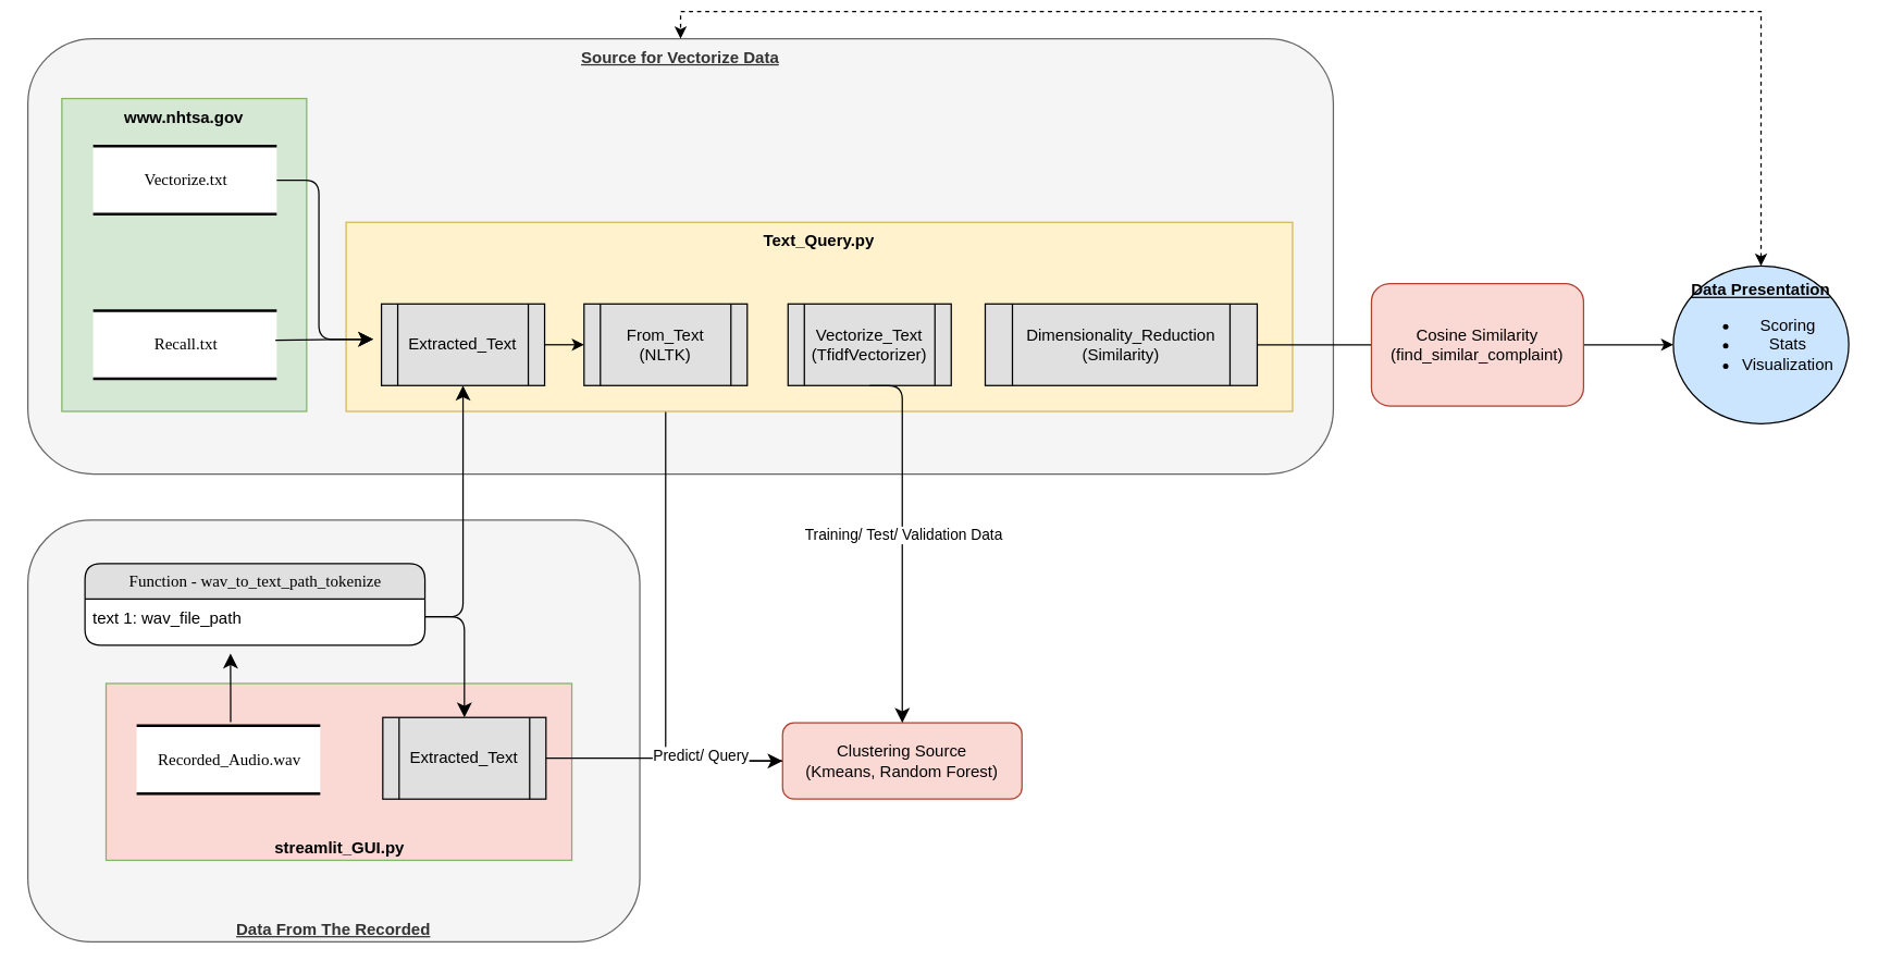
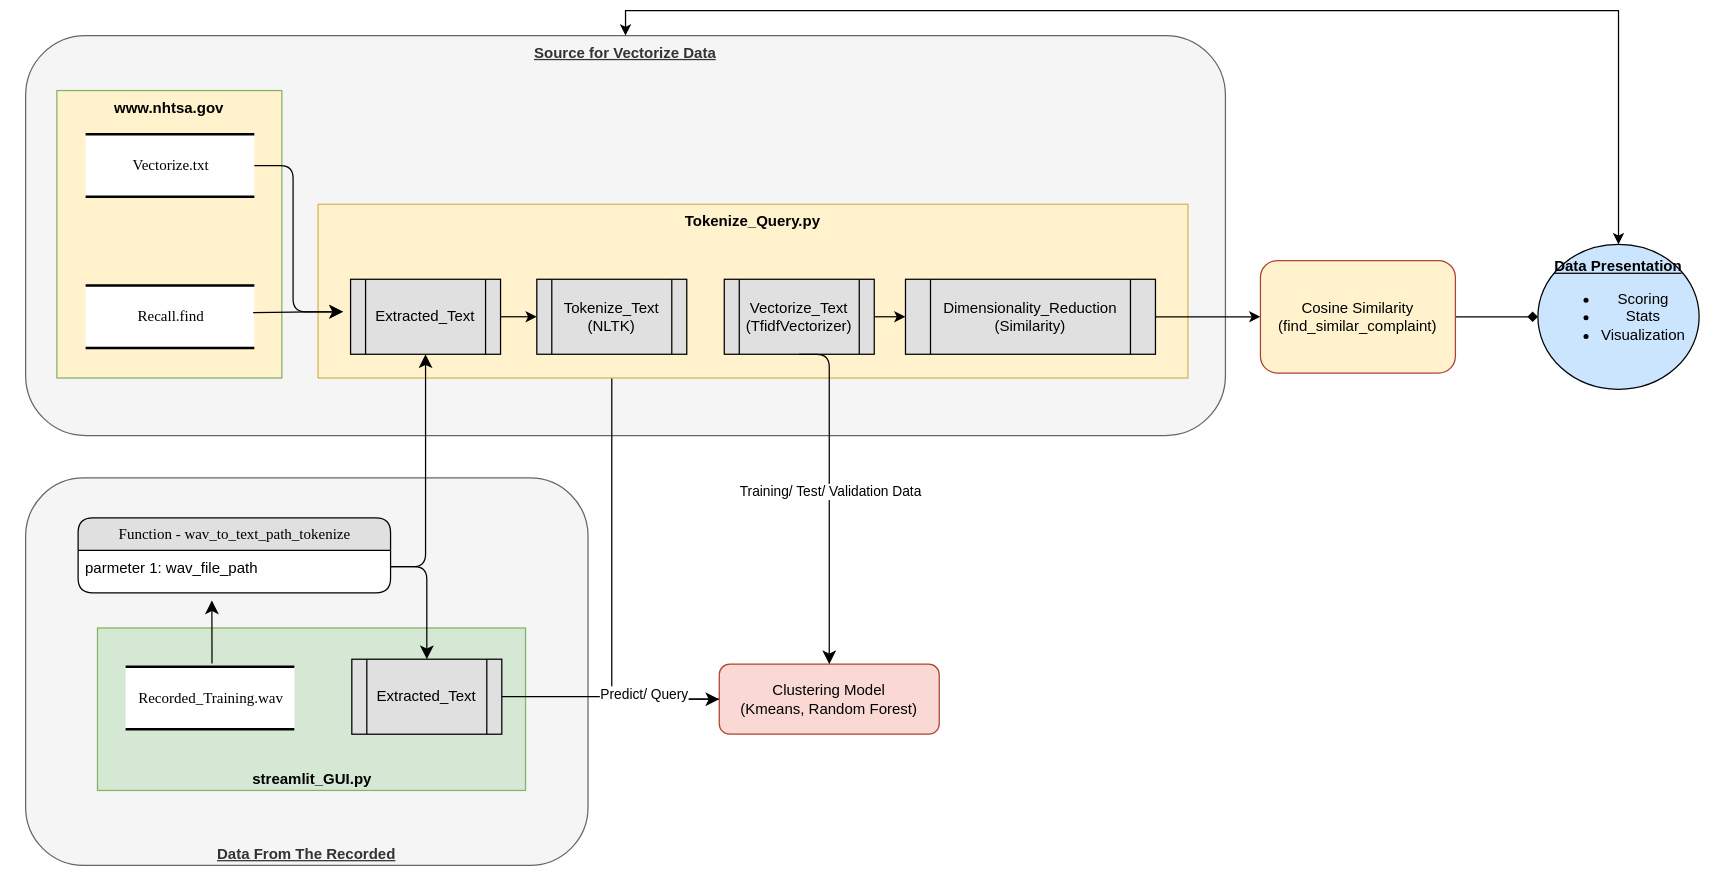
  <mxCell id="0" />
  <mxCell id="1" parent="0" />
  <mxCell id="2" value="&lt;font style=&quot;font-size: 12px;&quot;&gt;&lt;b&gt;&lt;u&gt;Source for Vectorize Data&lt;/u&gt;&lt;/b&gt;&lt;/font&gt;" style="rounded=1;whiteSpace=wrap;html=1;fillColor=#f5f5f5;fontColor=#333333;strokeColor=#666666;verticalAlign=top;" vertex="1" parent="1"><mxGeometry x="20" y="20.8" width="960" height="320" as="geometry" /></mxCell>
  <mxCell id="3" value="&lt;font style=&quot;&quot;&gt;&lt;font style=&quot;font-size: 12px;&quot;&gt;&lt;b&gt;&lt;u&gt;Data From The Recorded&lt;/u&gt;&lt;/b&gt;&lt;/font&gt;&lt;br&gt;&lt;/font&gt;" style="rounded=1;whiteSpace=wrap;html=1;fillColor=#f5f5f5;strokeColor=#666666;fontColor=#333333;verticalAlign=bottom;" vertex="1" parent="1"><mxGeometry x="20" y="374.8" width="450" height="310" as="geometry" /></mxCell>
  <mxCell id="4" value="Function -&amp;nbsp;wav_to_text_path_tokenize" style="swimlane;html=1;fontStyle=0;childLayout=stackLayout;horizontal=1;startSize=26;fillColor=#e0e0e0;horizontalStack=0;resizeParent=1;resizeLast=0;collapsible=1;marginBottom=0;swimlaneFillColor=#ffffff;align=center;rounded=1;shadow=0;comic=0;labelBackgroundColor=none;strokeWidth=1;fontFamily=Verdana;fontSize=12" vertex="1" parent="1"><mxGeometry x="62" y="406.8" width="250" height="60" as="geometry" /></mxCell>
- <mxCell id="5" value="text 1:&amp;nbsp;wav_file_path" style="text;html=1;strokeColor=none;fillColor=none;spacingLeft=4;spacingRight=4;whiteSpace=wrap;overflow=hidden;rotatable=0;points=[[0,0.5],[1,0.5]];portConstraint=eastwest;" vertex="1" parent="4"><mxGeometry y="26" width="250" height="26" as="geometry" /></mxCell>
+ <mxCell id="5" value="parmeter 1:&amp;nbsp;wav_file_path" style="text;html=1;strokeColor=none;fillColor=none;spacingLeft=4;spacingRight=4;whiteSpace=wrap;overflow=hidden;rotatable=0;points=[[0,0.5],[1,0.5]];portConstraint=eastwest;" vertex="1" parent="4"><mxGeometry y="26" width="250" height="26" as="geometry" /></mxCell>
  <mxCell id="6" value="" style="edgeStyle=orthogonalEdgeStyle;rounded=0;orthogonalLoop=1;jettySize=auto;html=1;" edge="1" parent="1" source="7" target="27"><mxGeometry relative="1" as="geometry" /></mxCell>
- <mxCell id="7" value="&lt;font style=&quot;&quot;&gt;&lt;font style=&quot;font-size: 12px;&quot;&gt;Clustering Source&lt;br&gt;&lt;/font&gt;(Kmeans, Random Forest)&lt;br&gt;&lt;/font&gt;" style="rounded=1;whiteSpace=wrap;html=1;fillColor=#fad9d5;strokeColor=#ae4132;" vertex="1" parent="1"><mxGeometry x="575" y="523.8" width="176" height="56" as="geometry" /></mxCell>
+ <mxCell id="7" value="&lt;font style=&quot;&quot;&gt;&lt;font style=&quot;font-size: 12px;&quot;&gt;Clustering Model&lt;br&gt;&lt;/font&gt;(Kmeans, Random Forest)&lt;br&gt;&lt;/font&gt;" style="rounded=1;whiteSpace=wrap;html=1;fillColor=#fad9d5;strokeColor=#ae4132;" vertex="1" parent="1"><mxGeometry x="575" y="523.8" width="176" height="56" as="geometry" /></mxCell>
  <mxCell id="8" value="&lt;font style=&quot;font-size: 12px;&quot;&gt;&lt;b&gt;&lt;u&gt;Data Presentation&lt;/u&gt;&lt;/b&gt;&lt;br&gt;&lt;ul&gt;&lt;li&gt;&lt;font style=&quot;font-size: 12px;&quot;&gt;Scoring&lt;/font&gt;&lt;/li&gt;&lt;li&gt;&lt;font style=&quot;font-size: 12px;&quot;&gt;Stats&lt;/font&gt;&lt;/li&gt;&lt;li&gt;&lt;font style=&quot;font-size: 12px;&quot;&gt;Visualization&lt;/font&gt;&lt;/li&gt;&lt;/ul&gt;&lt;br&gt;&lt;/font&gt;" style="ellipse;whiteSpace=wrap;html=1;fillColor=#CCE5FF;" vertex="1" parent="1"><mxGeometry x="1230" y="187.8" width="129" height="116" as="geometry" /></mxCell>
- <mxCell id="9" value="" style="edgeStyle=orthogonalEdgeStyle;rounded=0;orthogonalLoop=1;jettySize=auto;html=1;entryX=0.5;entryY=0;entryDx=0;entryDy=0;startArrow=classic;startFill=1;exitX=0.5;exitY=0;exitDx=0;exitDy=0;dashed=1;" edge="1" parent="1" source="8" target="2"><mxGeometry relative="1" as="geometry"><mxPoint x="1560" y="10.8" as="sourcePoint" /><mxPoint x="600" y="-185.2" as="targetPoint" /></mxGeometry></mxCell>
- <mxCell id="10" value="&lt;b&gt;Text_Query.py&lt;/b&gt;" style="rounded=0;whiteSpace=wrap;html=1;verticalAlign=top;fillColor=#fff2cc;strokeColor=#d6b656;" vertex="1" parent="1"><mxGeometry x="254" y="155.8" width="696" height="139" as="geometry" /></mxCell>
+ <mxCell id="9" value="" style="edgeStyle=orthogonalEdgeStyle;rounded=0;orthogonalLoop=1;jettySize=auto;html=1;entryX=0.5;entryY=0;entryDx=0;entryDy=0;startArrow=classic;startFill=1;exitX=0.5;exitY=0;exitDx=0;exitDy=0;" edge="1" parent="1" source="8" target="2"><mxGeometry relative="1" as="geometry"><mxPoint x="1560" y="10.8" as="sourcePoint" /><mxPoint x="600" y="-185.2" as="targetPoint" /></mxGeometry></mxCell>
+ <mxCell id="10" value="&lt;b&gt;Tokenize_Query.py&lt;/b&gt;" style="rounded=0;whiteSpace=wrap;html=1;verticalAlign=top;fillColor=#fff2cc;strokeColor=#d6b656;" vertex="1" parent="1"><mxGeometry x="254" y="155.8" width="696" height="139" as="geometry" /></mxCell>
+ <mxCell id="11" style="edgeStyle=orthogonalEdgeStyle;rounded=0;orthogonalLoop=1;jettySize=auto;html=1;exitX=1;exitY=0.5;exitDx=0;exitDy=0;entryX=0;entryY=0.5;entryDx=0;entryDy=0;" edge="1" parent="1" source="12" target="29"><mxGeometry relative="1" as="geometry" /></mxCell>
  <mxCell id="12" value="Vectorize_Text&lt;br&gt;(TfidfVectorizer)" style="shape=process;whiteSpace=wrap;html=1;backgroundOutline=1;fillColor=#E0E0E0;" vertex="1" parent="1"><mxGeometry x="579" y="215.8" width="120" height="60" as="geometry" /></mxCell>
  <mxCell id="13" style="edgeStyle=orthogonalEdgeStyle;rounded=0;orthogonalLoop=1;jettySize=auto;html=1;exitX=1;exitY=0.5;exitDx=0;exitDy=0;entryX=0;entryY=0.5;entryDx=0;entryDy=0;" edge="1" parent="1" source="14" target="27"><mxGeometry relative="1" as="geometry" /></mxCell>
  <mxCell id="14" value="Extracted_Text" style="shape=process;whiteSpace=wrap;html=1;backgroundOutline=1;fillColor=#E0E0E0;" vertex="1" parent="1"><mxGeometry x="280" y="215.8" width="120" height="60" as="geometry" /></mxCell>
- <mxCell id="15" value="&lt;b&gt;www.nhtsa.gov&lt;/b&gt;" style="rounded=0;whiteSpace=wrap;html=1;verticalAlign=top;fillColor=#d5e8d4;strokeColor=#82b366;" vertex="1" parent="1"><mxGeometry x="45" y="64.8" width="180" height="230" as="geometry" /></mxCell>
- <mxCell id="16" value="Recall.txt" style="html=1;rounded=0;shadow=0;comic=0;labelBackgroundColor=none;strokeWidth=2;fontFamily=Verdana;fontSize=12;align=center;shape=mxgraph.ios7ui.horLines;" vertex="1" parent="1"><mxGeometry x="68" y="220.8" width="135" height="50" as="geometry" /></mxCell>
+ <mxCell id="15" value="&lt;b&gt;www.nhtsa.gov&lt;/b&gt;" style="rounded=0;whiteSpace=wrap;html=1;verticalAlign=top;fillColor=#fff2cc;strokeColor=#82b366;" vertex="1" parent="1"><mxGeometry x="45" y="64.8" width="180" height="230" as="geometry" /></mxCell>
+ <mxCell id="16" value="Recall.find" style="html=1;rounded=0;shadow=0;comic=0;labelBackgroundColor=none;strokeWidth=2;fontFamily=Verdana;fontSize=12;align=center;shape=mxgraph.ios7ui.horLines;" vertex="1" parent="1"><mxGeometry x="68" y="220.8" width="135" height="50" as="geometry" /></mxCell>
  <mxCell id="17" value="Vectorize.txt" style="html=1;rounded=0;shadow=0;comic=0;labelBackgroundColor=none;strokeWidth=2;fontFamily=Verdana;fontSize=12;align=center;shape=mxgraph.ios7ui.horLines;" vertex="1" parent="1"><mxGeometry x="68" y="99.8" width="135" height="50" as="geometry" /></mxCell>
  <mxCell id="18" value="" style="edgeStyle=orthogonalEdgeStyle;html=1;labelBackgroundColor=none;startFill=0;startSize=8;endFill=1;endSize=8;fontFamily=Verdana;fontSize=12;" edge="1" parent="1" source="17"><mxGeometry relative="1" as="geometry"><Array as="points"><mxPoint x="234" y="124.8" /><mxPoint x="234" y="241.8" /></Array><mxPoint x="179" y="10.8" as="sourcePoint" /><mxPoint x="274" y="241.8" as="targetPoint" /></mxGeometry></mxCell>
  <mxCell id="19" style="edgeStyle=orthogonalEdgeStyle;html=1;labelBackgroundColor=none;startFill=0;startSize=8;endFill=1;endSize=8;fontFamily=Verdana;fontSize=12;exitX=0.993;exitY=0.434;exitDx=0;exitDy=0;exitPerimeter=0;" edge="1" parent="1" source="16"><mxGeometry relative="1" as="geometry"><Array as="points"><mxPoint x="258" y="241.8" /><mxPoint x="258" y="242.8" /></Array><mxPoint x="294" y="241.8" as="sourcePoint" /><mxPoint x="274" y="241.8" as="targetPoint" /></mxGeometry></mxCell>
- <mxCell id="20" value="&lt;b&gt;streamlit_GUI.py&lt;/b&gt;" style="rounded=0;whiteSpace=wrap;html=1;verticalAlign=bottom;fillColor=#fad9d5;strokeColor=#82b366;" vertex="1" parent="1"><mxGeometry x="77.5" y="494.8" width="342.5" height="130" as="geometry" /></mxCell>
- <mxCell id="21" value="Recorded_Audio.wav" style="html=1;rounded=0;shadow=0;comic=0;labelBackgroundColor=none;strokeWidth=2;fontFamily=Verdana;fontSize=12;align=center;shape=mxgraph.ios7ui.horLines;" vertex="1" parent="1"><mxGeometry x="100" y="525.8" width="135" height="50" as="geometry" /></mxCell>
+ <mxCell id="20" value="&lt;b&gt;streamlit_GUI.py&lt;/b&gt;" style="rounded=0;whiteSpace=wrap;html=1;verticalAlign=bottom;fillColor=#d5e8d4;strokeColor=#82b366;" vertex="1" parent="1"><mxGeometry x="77.5" y="494.8" width="342.5" height="130" as="geometry" /></mxCell>
+ <mxCell id="21" value="Recorded_Training.wav" style="html=1;rounded=0;shadow=0;comic=0;labelBackgroundColor=none;strokeWidth=2;fontFamily=Verdana;fontSize=12;align=center;shape=mxgraph.ios7ui.horLines;" vertex="1" parent="1"><mxGeometry x="100" y="525.8" width="135" height="50" as="geometry" /></mxCell>
  <mxCell id="22" value="Extracted_Text" style="shape=process;whiteSpace=wrap;html=1;backgroundOutline=1;fillColor=#E0E0E0;" vertex="1" parent="1"><mxGeometry x="281" y="519.8" width="120" height="60" as="geometry" /></mxCell>
  <mxCell id="23" style="edgeStyle=orthogonalEdgeStyle;html=1;labelBackgroundColor=none;startFill=0;startSize=8;endFill=1;endSize=8;fontFamily=Verdana;fontSize=12;exitX=0.512;exitY=-0.051;exitDx=0;exitDy=0;exitPerimeter=0;" edge="1" parent="1" source="21"><mxGeometry relative="1" as="geometry"><Array as="points" /><mxPoint x="178" y="279.8" as="sourcePoint" /><mxPoint x="169" y="472.8" as="targetPoint" /></mxGeometry></mxCell>
  <mxCell id="24" style="edgeStyle=orthogonalEdgeStyle;html=1;labelBackgroundColor=none;startFill=0;startSize=8;endFill=1;endSize=8;fontFamily=Verdana;fontSize=12;entryX=0.5;entryY=0;entryDx=0;entryDy=0;exitX=1;exitY=0.5;exitDx=0;exitDy=0;" edge="1" parent="1" source="5" target="22"><mxGeometry relative="1" as="geometry"><Array as="points" /><mxPoint x="766" y="448.8" as="sourcePoint" /><mxPoint x="790" y="285.8" as="targetPoint" /></mxGeometry></mxCell>
  <mxCell id="25" style="edgeStyle=orthogonalEdgeStyle;html=1;labelBackgroundColor=none;startFill=0;startSize=8;endFill=1;endSize=8;fontFamily=Verdana;fontSize=12;entryX=0;entryY=0.5;entryDx=0;entryDy=0;" edge="1" parent="1" source="22" target="7"><mxGeometry relative="1" as="geometry"><Array as="points" /><mxPoint x="1060" y="631.8" as="sourcePoint" /><mxPoint x="1012" y="254.8" as="targetPoint" /></mxGeometry></mxCell>
  <mxCell id="26" value="Predict/ Query" style="edgeLabel;html=1;align=center;verticalAlign=middle;resizable=0;points=[];" vertex="1" connectable="0" parent="25"><mxGeometry x="-0.006" y="-1" relative="1" as="geometry"><mxPoint x="27" y="-2" as="offset" /></mxGeometry></mxCell>
- <mxCell id="27" value="From_Text&lt;br&gt;(NLTK)" style="shape=process;whiteSpace=wrap;html=1;backgroundOutline=1;fillColor=#E0E0E0;" vertex="1" parent="1"><mxGeometry x="429" y="215.8" width="120" height="60" as="geometry" /></mxCell>
- <mxCell id="28" style="edgeStyle=orthogonalEdgeStyle;rounded=0;orthogonalLoop=1;jettySize=auto;html=1;exitX=1;exitY=0.5;exitDx=0;exitDy=0;entryX=0;entryY=0.5;entryDx=0;entryDy=0;endArrow=none;" edge="1" parent="1" source="29" target="32"><mxGeometry relative="1" as="geometry" /></mxCell>
+ <mxCell id="27" value="Tokenize_Text&lt;br&gt;(NLTK)" style="shape=process;whiteSpace=wrap;html=1;backgroundOutline=1;fillColor=#E0E0E0;" vertex="1" parent="1"><mxGeometry x="429" y="215.8" width="120" height="60" as="geometry" /></mxCell>
+ <mxCell id="28" style="edgeStyle=orthogonalEdgeStyle;rounded=0;orthogonalLoop=1;jettySize=auto;html=1;exitX=1;exitY=0.5;exitDx=0;exitDy=0;entryX=0;entryY=0.5;entryDx=0;entryDy=0;" edge="1" parent="1" source="29" target="32"><mxGeometry relative="1" as="geometry" /></mxCell>
  <mxCell id="29" value="Dimensionality_Reduction&lt;br&gt;(Similarity)" style="shape=process;whiteSpace=wrap;html=1;backgroundOutline=1;fillColor=#E0E0E0;" vertex="1" parent="1"><mxGeometry x="724" y="215.8" width="200" height="60" as="geometry" /></mxCell>
  <mxCell id="30" style="edgeStyle=orthogonalEdgeStyle;html=1;labelBackgroundColor=none;startFill=0;startSize=8;endFill=1;endSize=8;fontFamily=Verdana;fontSize=12;entryX=0.5;entryY=1;entryDx=0;entryDy=0;exitX=1;exitY=0.5;exitDx=0;exitDy=0;" edge="1" parent="1" source="5" target="14"><mxGeometry relative="1" as="geometry"><Array as="points" /><mxPoint x="178" y="279.8" as="sourcePoint" /><mxPoint x="178" y="402.8" as="targetPoint" /></mxGeometry></mxCell>
- <mxCell id="31" style="edgeStyle=orthogonalEdgeStyle;rounded=0;orthogonalLoop=1;jettySize=auto;html=1;exitX=1;exitY=0.5;exitDx=0;exitDy=0;entryX=0;entryY=0.5;entryDx=0;entryDy=0;" edge="1" parent="1" source="32" target="8"><mxGeometry relative="1" as="geometry" /></mxCell>
- <mxCell id="32" value="&lt;font style=&quot;font-size: 12px;&quot;&gt;&lt;font style=&quot;font-size: 12px;&quot;&gt;Cosine Similarity&lt;br&gt;(find_similar_complaint&lt;/font&gt;&lt;span style=&quot;background-color: initial;&quot;&gt;)&lt;/span&gt;&lt;/font&gt;" style="rounded=1;whiteSpace=wrap;html=1;fillColor=#fad9d5;strokeColor=#ae4132;" vertex="1" parent="1"><mxGeometry x="1008" y="200.8" width="156" height="90" as="geometry" /></mxCell>
+ <mxCell id="31" style="edgeStyle=orthogonalEdgeStyle;rounded=0;orthogonalLoop=1;jettySize=auto;html=1;exitX=1;exitY=0.5;exitDx=0;exitDy=0;entryX=0;entryY=0.5;entryDx=0;entryDy=0;endArrow=diamond;" edge="1" parent="1" source="32" target="8"><mxGeometry relative="1" as="geometry" /></mxCell>
+ <mxCell id="32" value="&lt;font style=&quot;font-size: 12px;&quot;&gt;&lt;font style=&quot;font-size: 12px;&quot;&gt;Cosine Similarity&lt;br&gt;(find_similar_complaint&lt;/font&gt;&lt;span style=&quot;background-color: initial;&quot;&gt;)&lt;/span&gt;&lt;/font&gt;" style="rounded=1;whiteSpace=wrap;html=1;fillColor=#fff2cc;strokeColor=#ae4132;" vertex="1" parent="1"><mxGeometry x="1008" y="200.8" width="156" height="90" as="geometry" /></mxCell>
  <mxCell id="33" style="edgeStyle=orthogonalEdgeStyle;html=1;labelBackgroundColor=none;startFill=0;startSize=8;endFill=1;endSize=8;fontFamily=Verdana;fontSize=12;exitX=0.5;exitY=1;exitDx=0;exitDy=0;" edge="1" parent="1" source="12" target="7"><mxGeometry relative="1" as="geometry"><Array as="points"><mxPoint x="663" y="275.8" /></Array><mxPoint x="766" y="448.8" as="sourcePoint" /><mxPoint x="640" y="474.8" as="targetPoint" /></mxGeometry></mxCell>
  <mxCell id="34" value="Training/ Test/ Validation Data" style="edgeLabel;html=1;align=center;verticalAlign=middle;resizable=0;points=[];" vertex="1" connectable="0" parent="33"><mxGeometry x="-0.006" y="-1" relative="1" as="geometry"><mxPoint x="1" y="-1" as="offset" /></mxGeometry></mxCell>
